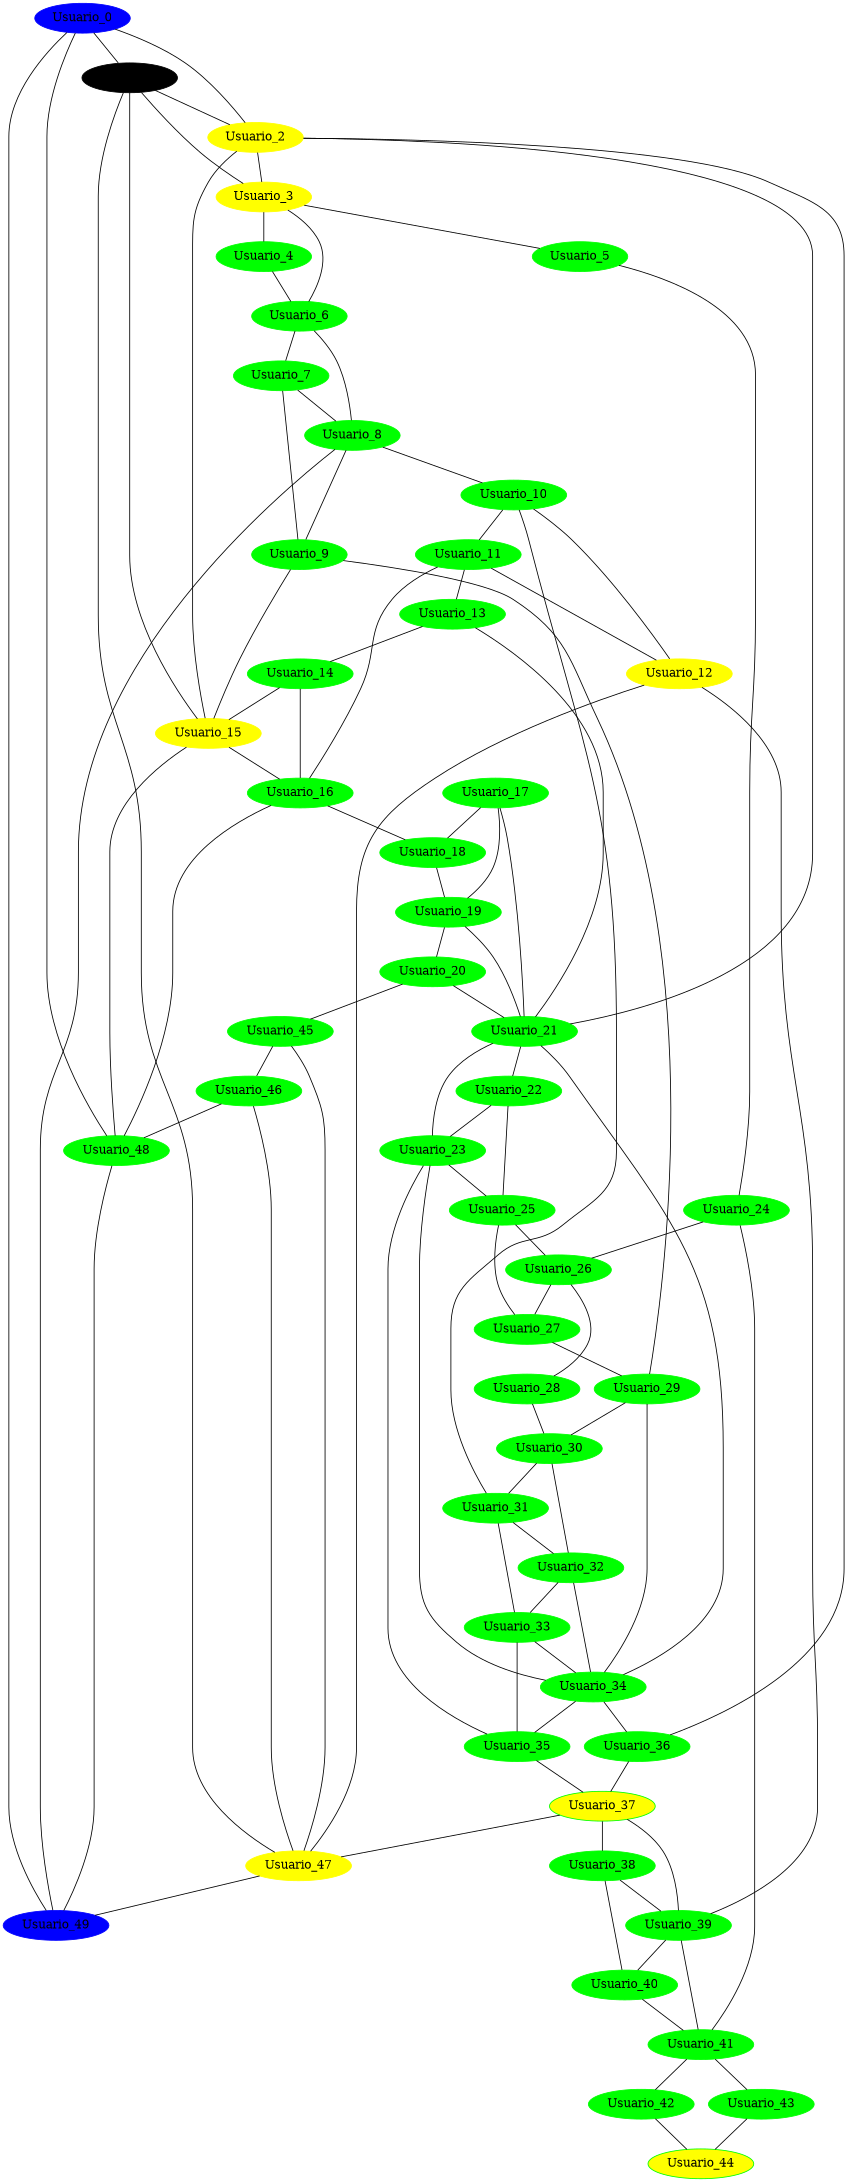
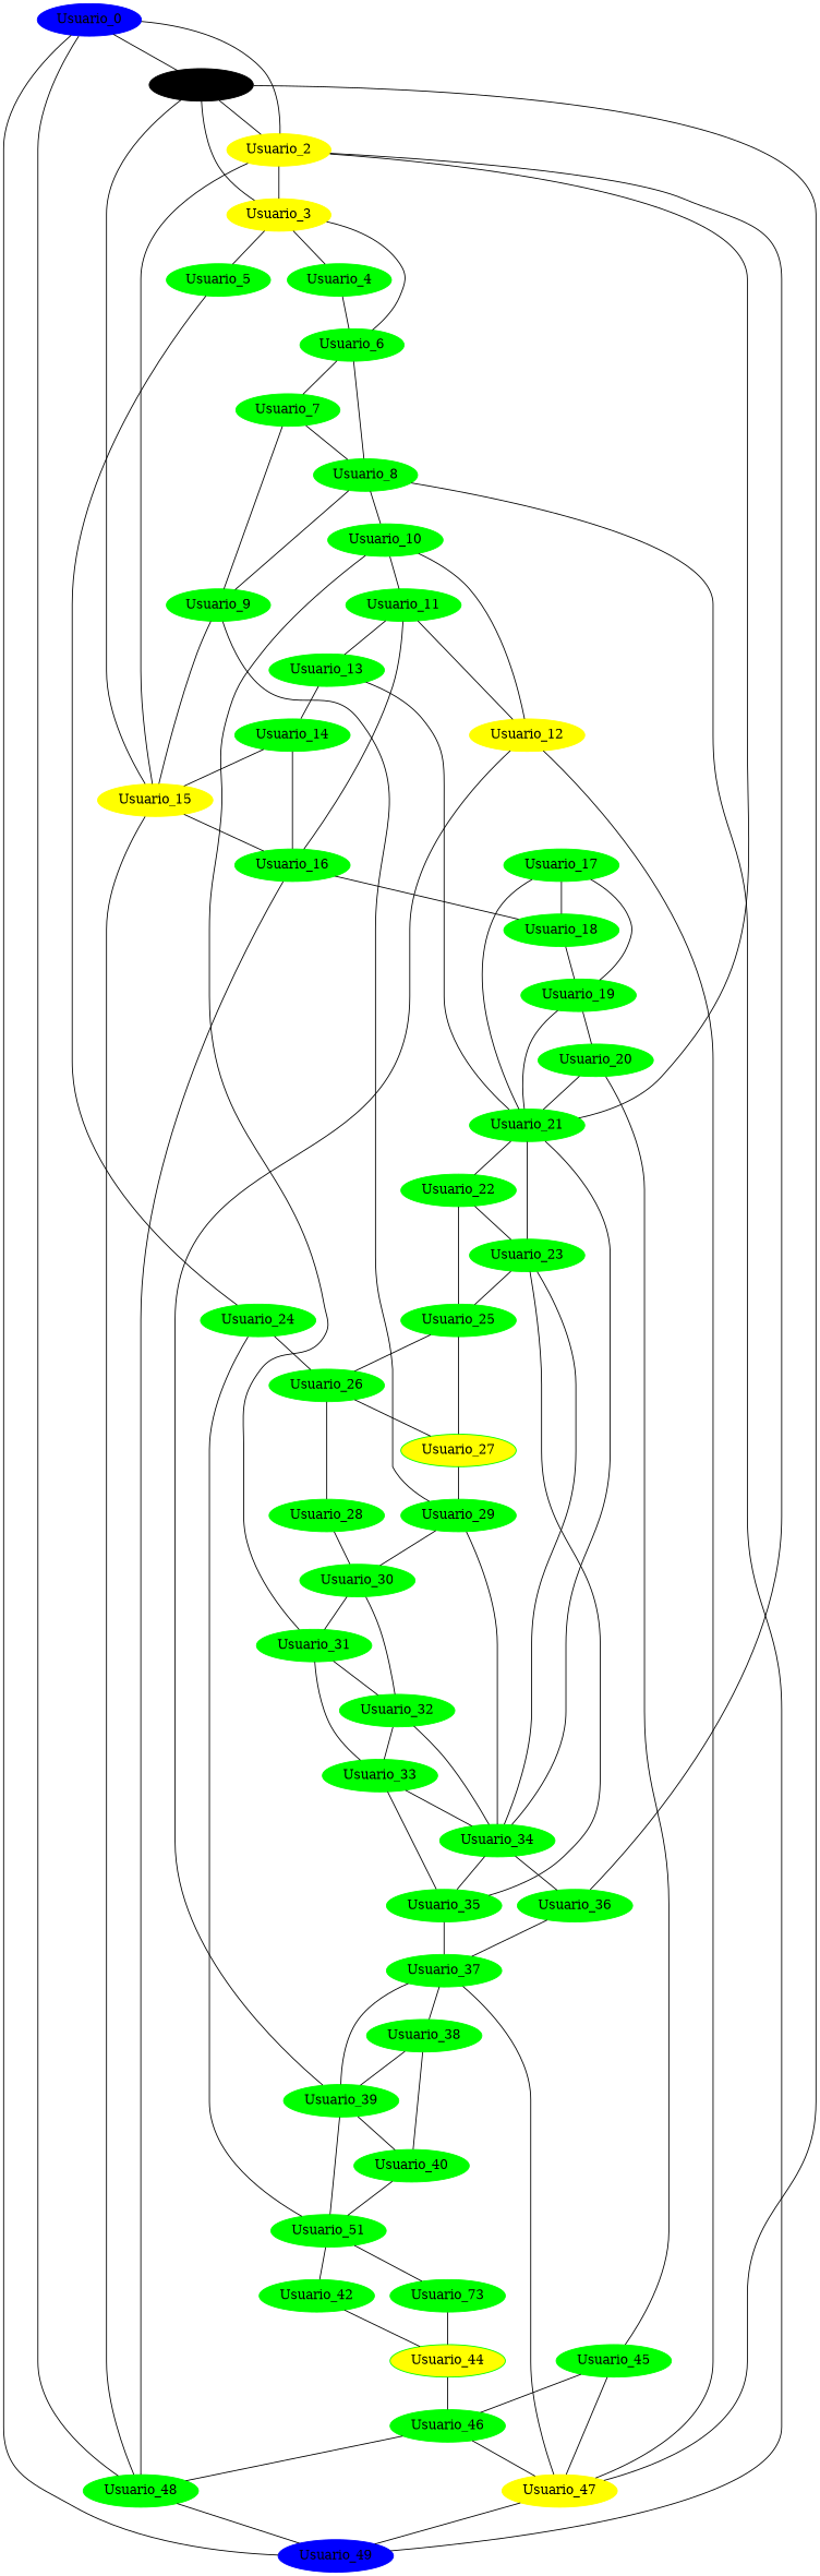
  graph {
    node [color=green style=filled]
    n1 [color=blue label=Usuario_0]
    n2 [color=black label=Usuario_1]
    n3 [color=yellow label=Usuario_2]
    n4 [label=Usuario_48]
    n5 [color=blue label=Usuario_49]
    n6 [color=yellow label=Usuario_3]
    n7 [color=yellow label=Usuario_15]
    n8 [color=yellow label=Usuario_47]
    n9 [label=Usuario_21]
    n10 [label=Usuario_36]
    n11 [label=Usuario_4]
    n12 [label=Usuario_5]
    n13 [label=Usuario_6]
    n14 [label=Usuario_16]
    n15 [label=Usuario_34]
    n16 [label=Usuario_22]
    n17 [label=Usuario_23]
-   n18 [label=Usuario_37 fillcolor=yellow]
+   n18 [label=Usuario_37]
    n19 [label=Usuario_24]
    n20 [label=Usuario_8]
    n21 [label=Usuario_9]
    n22 [label=Usuario_10]
    n23 [label=Usuario_7]
    n24 [label=Usuario_26]
-   n25 [label=Usuario_41]
+   n25 [label=Usuario_51]
    n26 [label=Usuario_29]
    n27 [label=Usuario_11]
    n28 [color=yellow label=Usuario_12]
    n29 [label=Usuario_31]
    n30 [label=Usuario_30]
    n31 [label=Usuario_13]
    n32 [label=Usuario_39]
    n33 [label=Usuario_32]
    n34 [label=Usuario_33]
    n35 [label=Usuario_14]
    n36 [label=Usuario_18]
    n37 [label=Usuario_40]
    n38 [label=Usuario_19]
    n39 [label=Usuario_17]
    n40 [label=Usuario_20]
    n41 [label=Usuario_45]
    n42 [label=Usuario_35]
    n43 [label=Usuario_46]
    n44 [label=Usuario_25]
-   n45 [label=Usuario_27]
+   n45 [label=Usuario_27 fillcolor=yellow]
    n46 [label=Usuario_28]
    n47 [label=Usuario_42]
-   n48 [label=Usuario_43]
+   n48 [label=Usuario_73]
    n49 [label=Usuario_38]
    n50 [fillcolor=yellow label=Usuario_44]
    n1 -- n2
    n1 -- n3
    n1 -- n4
    n1 -- n5
    n2 -- n3
    n2 -- n6
    n2 -- n7
    n2 -- n8
    n3 -- n6
    n3 -- n7
    n3 -- n9
    n3 -- n10
    n4 -- n5
    n6 -- n11
    n6 -- n12
    n6 -- n13
    n7 -- n4
    n7 -- n14
    n8 -- n5
    n9 -- n15
    n9 -- n16
    n9 -- n17
    n10 -- n18
    n11 -- n13
    n12 -- n19
    n13 -- n20
    n13 -- n23
    n14 -- n4
    n14 -- n36
    n15 -- n10
    n15 -- n42
    n16 -- n17
    n16 -- n44
    n17 -- n15
    n17 -- n42
    n17 -- n44
    n18 -- n8
    n18 -- n32
    n18 -- n49
    n19 -- n24
    n19 -- n25
    n20 -- n5
    n20 -- n21
    n20 -- n22
    n21 -- n7
    n21 -- n26
    n22 -- n27
    n22 -- n28
    n22 -- n29
    n23 -- n20
    n23 -- n21
    n24 -- n45
    n24 -- n46
    n25 -- n47
    n25 -- n48
    n26 -- n15
    n26 -- n30
    n27 -- n14
    n27 -- n28
    n27 -- n31
    n28 -- n8
    n28 -- n32
    n29 -- n33
    n29 -- n34
    n30 -- n29
    n30 -- n33
    n31 -- n9
    n31 -- n35
    n32 -- n25
    n32 -- n37
    n33 -- n15
    n33 -- n34
    n34 -- n15
    n34 -- n42
    n35 -- n7
    n35 -- n14
    n36 -- n38
    n37 -- n25
    n38 -- n9
    n38 -- n40
    n39 -- n9
    n39 -- n36
    n39 -- n38
    n40 -- n9
    n40 -- n41
    n41 -- n8
    n41 -- n43
    n42 -- n18
    n43 -- n4
    n43 -- n8
    n44 -- n24
    n44 -- n45
    n45 -- n26
    n46 -- n30
    n47 -- n50
    n48 -- n50
    n49 -- n32
    n49 -- n37
+   n50 -- n43
  }
